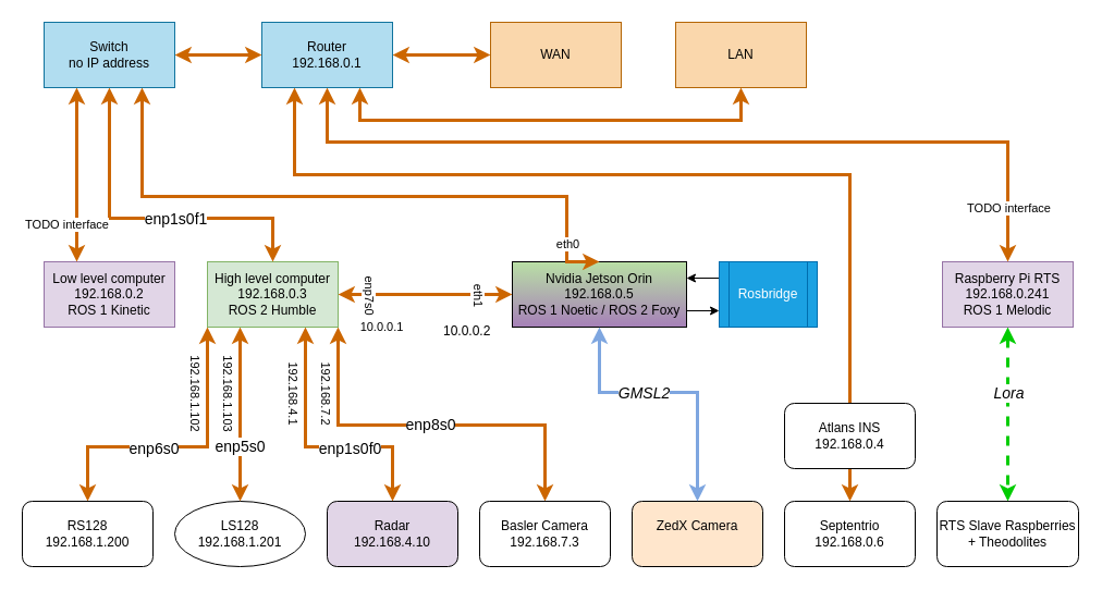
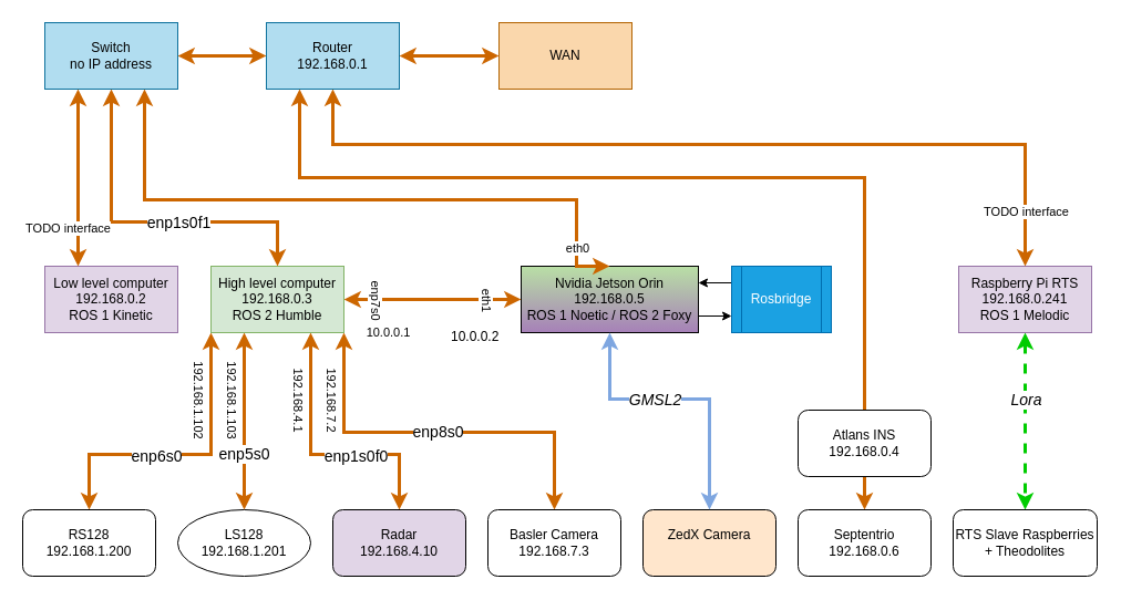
  <mxCell id="0" />
  <mxCell id="1" parent="0" />
  <mxCell id="2" style="edgeStyle=orthogonalEdgeStyle;rounded=0;orthogonalLoop=1;jettySize=auto;html=1;exitX=0;exitY=1;exitDx=0;exitDy=0;entryX=0.5;entryY=0;entryDx=0;entryDy=0;strokeColor=#CC6600;strokeWidth=3;startArrow=classic;startFill=1;" parent="1" source="11" target="14" edge="1"><mxGeometry relative="1" as="geometry"><Array as="points"><mxPoint x="190" y="410" /><mxPoint x="80" y="410" /></Array></mxGeometry></mxCell>
  <mxCell id="3" value="enp6s0" style="edgeLabel;html=1;align=center;verticalAlign=middle;resizable=0;points=[];fontSize=14;" parent="2" vertex="1" connectable="0"><mxGeometry x="-0.037" y="1" relative="1" as="geometry"><mxPoint x="-30" as="offset" /></mxGeometry></mxCell>
  <mxCell id="4" value="192.168.1.102" style="edgeLabel;html=1;align=center;verticalAlign=middle;resizable=0;points=[];rotation=90;" parent="2" vertex="1" connectable="0"><mxGeometry x="-0.696" y="-1" relative="1" as="geometry"><mxPoint x="-9" y="19" as="offset" /></mxGeometry></mxCell>
  <mxCell id="5" value="enp5s0" style="edgeStyle=orthogonalEdgeStyle;rounded=0;orthogonalLoop=1;jettySize=auto;html=1;entryX=0.5;entryY=0;entryDx=0;entryDy=0;strokeColor=#CC6600;strokeWidth=3;startArrow=classic;startFill=1;fontSize=14;" parent="1" source="11" target="15" edge="1"><mxGeometry x="0.375" relative="1" as="geometry"><Array as="points"><mxPoint x="220" y="340" /><mxPoint x="220" y="340" /></Array><mxPoint as="offset" /></mxGeometry></mxCell>
  <mxCell id="6" value="192.168.1.103" style="edgeLabel;html=1;align=center;verticalAlign=middle;resizable=0;points=[];rotation=90;" parent="5" vertex="1" connectable="0"><mxGeometry x="-0.475" y="3" relative="1" as="geometry"><mxPoint x="-13" y="18" as="offset" /></mxGeometry></mxCell>
  <mxCell id="7" style="edgeStyle=orthogonalEdgeStyle;rounded=0;orthogonalLoop=1;jettySize=auto;html=1;entryX=0.5;entryY=0;entryDx=0;entryDy=0;strokeColor=#CC6600;strokeWidth=3;exitX=0.75;exitY=1;exitDx=0;exitDy=0;startArrow=classic;startFill=1;" parent="1" source="11" target="16" edge="1"><mxGeometry relative="1" as="geometry"><Array as="points"><mxPoint x="280" y="410" /><mxPoint x="360" y="410" /></Array></mxGeometry></mxCell>
  <mxCell id="8" value="enp1s0f0" style="edgeLabel;html=1;align=center;verticalAlign=middle;resizable=0;points=[];fontSize=14;" parent="7" vertex="1" connectable="0"><mxGeometry x="-0.05" y="-1" relative="1" as="geometry"><mxPoint x="36" as="offset" /></mxGeometry></mxCell>
  <mxCell id="9" value="&lt;font style=&quot;font-size: 14px;&quot;&gt;enp8s0&lt;/font&gt;" style="edgeStyle=orthogonalEdgeStyle;rounded=0;orthogonalLoop=1;jettySize=auto;html=1;exitX=1;exitY=1;exitDx=0;exitDy=0;strokeColor=#CC6600;strokeWidth=3;startArrow=classic;startFill=1;" parent="1" source="11" target="17" edge="1"><mxGeometry relative="1" as="geometry"><Array as="points"><mxPoint x="310" y="390" /><mxPoint x="500" y="390" /></Array><mxPoint as="offset" /></mxGeometry></mxCell>
  <mxCell id="10" value="10.0.0.1" style="edgeStyle=orthogonalEdgeStyle;rounded=0;orthogonalLoop=1;jettySize=auto;html=1;startArrow=classic;startFill=1;strokeWidth=3;strokeColor=#CC6600;" parent="1" source="11" target="13" edge="1"><mxGeometry x="-0.5" y="-30" relative="1" as="geometry"><mxPoint as="offset" /></mxGeometry></mxCell>
  <mxCell id="11" value="&lt;div&gt;High level computer&lt;/div&gt;&lt;div&gt;192.168.0.3&lt;/div&gt;&lt;div&gt;ROS 2 Humble&lt;br&gt;&lt;/div&gt;" style="rounded=0;whiteSpace=wrap;html=1;fillColor=#d5e8d4;strokeColor=#82b366;" parent="1" vertex="1"><mxGeometry x="190" y="240" width="120" height="60" as="geometry" /></mxCell>
  <mxCell id="12" style="edgeStyle=orthogonalEdgeStyle;rounded=0;orthogonalLoop=1;jettySize=auto;html=1;exitX=1;exitY=0.75;exitDx=0;exitDy=0;entryX=0;entryY=0.75;entryDx=0;entryDy=0;" parent="1" source="13" target="38" edge="1"><mxGeometry relative="1" as="geometry" /></mxCell>
  <mxCell id="13" value="&lt;div&gt;Nvidia Jetson Orin&lt;br&gt;&lt;/div&gt;&lt;div&gt;192.168.0.5&lt;/div&gt;&lt;div&gt;ROS 1 Noetic / ROS 2 Foxy&lt;br&gt;&lt;/div&gt;" style="rounded=0;whiteSpace=wrap;html=1;gradientColor=#A680B8;fillColor=#B9E0A5;" parent="1" vertex="1"><mxGeometry x="470" y="240" width="160" height="60" as="geometry" /></mxCell>
  <mxCell id="14" value="&lt;div&gt;RS128&lt;/div&gt;&lt;div&gt;192.168.1.200&lt;br&gt;&lt;/div&gt;" style="rounded=1;whiteSpace=wrap;html=1;" parent="1" vertex="1"><mxGeometry x="20" y="460" width="120" height="60" as="geometry" /></mxCell>
  <mxCell id="15" value="&lt;div&gt;LS128&lt;br&gt;192.168.1.201&lt;/div&gt;" style="ellipse;whiteSpace=wrap;html=1;" parent="1" vertex="1"><mxGeometry x="160" y="460" width="120" height="60" as="geometry" /></mxCell>
  <mxCell id="16" value="&lt;div&gt;Radar&lt;/div&gt;&lt;div&gt;192.168.4.10&lt;br&gt;&lt;/div&gt;" style="rounded=1;whiteSpace=wrap;html=1;fillColor=#e1d5e7;" parent="1" vertex="1"><mxGeometry x="300" y="460" width="120" height="60" as="geometry" /></mxCell>
  <mxCell id="17" value="&lt;div&gt;Basler Camera&lt;br&gt;&lt;/div&gt;&lt;div&gt;192.168.7.3&lt;br&gt;&lt;/div&gt;" style="rounded=1;whiteSpace=wrap;html=1;" parent="1" vertex="1"><mxGeometry x="440" y="460" width="120" height="60" as="geometry" /></mxCell>
  <mxCell id="18" style="edgeStyle=orthogonalEdgeStyle;rounded=0;orthogonalLoop=1;jettySize=auto;html=1;exitX=0.5;exitY=1;exitDx=0;exitDy=0;entryX=0.5;entryY=0;entryDx=0;entryDy=0;fontSize=14;strokeColor=#00CC00;strokeWidth=3;dashed=1;startArrow=classic;startFill=1;" parent="1" source="20" target="39" edge="1"><mxGeometry relative="1" as="geometry" /></mxCell>
  <mxCell id="19" value="&lt;font style=&quot;font-size: 14px;&quot;&gt;Lora&lt;/font&gt;" style="edgeLabel;html=1;align=center;verticalAlign=middle;resizable=0;points=[];fontStyle=2" parent="18" vertex="1" connectable="0"><mxGeometry x="-0.15" relative="1" as="geometry"><mxPoint y="-8" as="offset" /></mxGeometry></mxCell>
  <mxCell id="20" value="&lt;div&gt;Raspberry Pi RTS&lt;br&gt;&lt;/div&gt;&lt;div&gt;192.168.0.241&lt;/div&gt;&lt;div&gt;ROS 1 Melodic&lt;br&gt;&lt;/div&gt;" style="rounded=0;whiteSpace=wrap;html=1;fillColor=#e1d5e7;strokeColor=#9673a6;" parent="1" vertex="1"><mxGeometry x="865" y="240" width="120" height="60" as="geometry" /></mxCell>
  <mxCell id="21" value="&lt;div&gt;Low level computer&lt;br&gt;&lt;/div&gt;&lt;div&gt;192.168.0.2&lt;/div&gt;&lt;div&gt;ROS 1 Kinetic&lt;br&gt;&lt;/div&gt;" style="rounded=0;whiteSpace=wrap;html=1;fillColor=#e1d5e7;strokeColor=#9673a6;" parent="1" vertex="1"><mxGeometry x="40" y="240" width="120" height="60" as="geometry" /></mxCell>
  <mxCell id="22" value="&lt;div&gt;ZedX Camera&lt;/div&gt;&lt;div&gt;&lt;br&gt;&lt;/div&gt;" style="rounded=1;whiteSpace=wrap;html=1;fillColor=#ffe6cc;" parent="1" vertex="1"><mxGeometry x="580" y="460" width="120" height="60" as="geometry" /></mxCell>
  <mxCell id="23" style="edgeStyle=orthogonalEdgeStyle;rounded=0;orthogonalLoop=1;jettySize=auto;html=1;entryX=0.5;entryY=0;entryDx=0;entryDy=0;strokeWidth=3;strokeColor=#7EA6E0;startArrow=classic;startFill=1;exitX=0.5;exitY=1;exitDx=0;exitDy=0;" parent="1" source="13" target="22" edge="1"><mxGeometry relative="1" as="geometry"><mxPoint x="530" y="300" as="sourcePoint" /><mxPoint x="652" y="455" as="targetPoint" /><Array as="points"><mxPoint x="550" y="360" /><mxPoint x="640" y="360" /></Array></mxGeometry></mxCell>
  <mxCell id="24" value="&lt;font style=&quot;font-size: 14px;&quot;&gt;GMSL2&lt;/font&gt;" style="edgeLabel;html=1;align=center;verticalAlign=middle;resizable=0;points=[];fontStyle=2" parent="23" vertex="1" connectable="0"><mxGeometry x="0.141" y="3" relative="1" as="geometry"><mxPoint x="-43" y="3" as="offset" /></mxGeometry></mxCell>
  <mxCell id="25" style="edgeStyle=orthogonalEdgeStyle;rounded=0;orthogonalLoop=1;jettySize=auto;html=1;exitX=0.25;exitY=1;exitDx=0;exitDy=0;strokeWidth=3;strokeColor=#CC6600;startArrow=classic;startFill=1;entryX=0.5;entryY=0;entryDx=0;entryDy=0;" parent="1" source="30" target="42" edge="1"><mxGeometry relative="1" as="geometry"><mxPoint x="390" y="70" as="sourcePoint" /><Array as="points"><mxPoint x="270" y="160" /><mxPoint x="780" y="160" /></Array><mxPoint x="760" y="170" as="targetPoint" /></mxGeometry></mxCell>
  <mxCell id="26" style="edgeStyle=orthogonalEdgeStyle;rounded=0;orthogonalLoop=1;jettySize=auto;html=1;exitX=0.5;exitY=1;exitDx=0;exitDy=0;strokeWidth=3;strokeColor=#CC6600;startArrow=classic;startFill=1;entryX=0.5;entryY=0;entryDx=0;entryDy=0;" parent="1" source="30" target="20" edge="1"><mxGeometry relative="1" as="geometry"><mxPoint x="930" y="170" as="targetPoint" /><Array as="points"><mxPoint x="300" y="130" /><mxPoint x="925" y="130" /></Array></mxGeometry></mxCell>
  <mxCell id="27" style="edgeStyle=orthogonalEdgeStyle;rounded=0;orthogonalLoop=1;jettySize=auto;html=1;exitX=0;exitY=0.5;exitDx=0;exitDy=0;startArrow=classic;startFill=1;strokeWidth=3;strokeColor=#CC6600;" parent="1" source="30" target="36" edge="1"><mxGeometry relative="1" as="geometry" /></mxCell>
  <mxCell id="28" style="edgeStyle=orthogonalEdgeStyle;rounded=0;orthogonalLoop=1;jettySize=auto;html=1;exitX=1;exitY=0.5;exitDx=0;exitDy=0;strokeWidth=3;strokeColor=#CC6600;startArrow=classic;startFill=1;" parent="1" source="30" edge="1"><mxGeometry relative="1" as="geometry"><mxPoint x="450" y="50" as="targetPoint" /><Array as="points"><mxPoint x="450" y="50" /><mxPoint x="450" y="50" /></Array></mxGeometry></mxCell>
- <mxCell id="29" style="edgeStyle=orthogonalEdgeStyle;rounded=0;orthogonalLoop=1;jettySize=auto;html=1;exitX=0.75;exitY=1;exitDx=0;exitDy=0;entryX=0.5;entryY=1;entryDx=0;entryDy=0;startArrow=classic;startFill=1;strokeWidth=3;strokeColor=#CC6600;" parent="1" source="30" target="40" edge="1"><mxGeometry relative="1" as="geometry"><Array as="points"><mxPoint x="330" y="110" /><mxPoint x="680" y="110" /></Array></mxGeometry></mxCell>
  <mxCell id="30" value="&lt;div&gt;Router&lt;br&gt;&lt;/div&gt;&lt;div&gt;192.168.0.1&lt;br&gt;&lt;/div&gt;" style="rounded=0;whiteSpace=wrap;html=1;fillColor=#b1ddf0;strokeColor=#10739e;" parent="1" vertex="1"><mxGeometry x="240" width="120" height="60" as="geometry" y="20" /></mxCell>
  <mxCell id="31" style="edgeStyle=orthogonalEdgeStyle;rounded=0;orthogonalLoop=1;jettySize=auto;html=1;exitX=0.25;exitY=1;exitDx=0;exitDy=0;entryX=0.25;entryY=0;entryDx=0;entryDy=0;strokeWidth=3;strokeColor=#CC6600;startArrow=classic;startFill=1;" parent="1" source="36" target="21" edge="1"><mxGeometry relative="1" as="geometry"><Array as="points"><mxPoint x="70" y="140" /><mxPoint x="70" y="140" /></Array></mxGeometry></mxCell>
  <mxCell id="32" style="edgeStyle=orthogonalEdgeStyle;rounded=0;orthogonalLoop=1;jettySize=auto;html=1;exitX=0.5;exitY=1;exitDx=0;exitDy=0;strokeWidth=3;strokeColor=#CC6600;startArrow=classic;startFill=1;entryX=0.5;entryY=0;entryDx=0;entryDy=0;" parent="1" source="36" target="11" edge="1"><mxGeometry relative="1" as="geometry"><Array as="points"><mxPoint x="100" y="200" /><mxPoint x="250" y="200" /></Array></mxGeometry></mxCell>
  <mxCell id="33" value="enp1s0f1" style="edgeLabel;html=1;align=center;verticalAlign=middle;resizable=0;points=[];fontSize=14;" parent="32" vertex="1" connectable="0"><mxGeometry x="-0.118" y="-4" relative="1" as="geometry"><mxPoint x="43" y="-4" as="offset" /></mxGeometry></mxCell>
  <mxCell id="34" style="edgeStyle=orthogonalEdgeStyle;rounded=0;orthogonalLoop=1;jettySize=auto;html=1;exitX=0.75;exitY=1;exitDx=0;exitDy=0;startArrow=classic;startFill=1;strokeWidth=3;strokeColor=#CC6600;entryX=0.5;entryY=0;entryDx=0;entryDy=0;" parent="1" source="36" target="13" edge="1"><mxGeometry relative="1" as="geometry"><Array as="points"><mxPoint x="130" y="180" /><mxPoint x="520" y="180" /></Array></mxGeometry></mxCell>
  <mxCell id="35" value="eth0" style="edgeLabel;html=1;align=center;verticalAlign=middle;resizable=0;points=[];" parent="34" vertex="1" connectable="0"><mxGeometry x="0.837" relative="1" as="geometry"><mxPoint as="offset" /></mxGeometry></mxCell>
  <mxCell id="36" value="&lt;div&gt;Switch&lt;br&gt;&lt;/div&gt;&lt;div&gt;no IP address&lt;br&gt;&lt;/div&gt;" style="rounded=0;whiteSpace=wrap;html=1;fillColor=#b1ddf0;strokeColor=#10739e;" parent="1" vertex="1"><mxGeometry x="40" width="120" height="60" as="geometry" y="20" /></mxCell>
  <mxCell id="37" style="edgeStyle=orthogonalEdgeStyle;rounded=0;orthogonalLoop=1;jettySize=auto;html=1;exitX=0;exitY=0.25;exitDx=0;exitDy=0;entryX=1;entryY=0.25;entryDx=0;entryDy=0;" parent="1" source="38" target="13" edge="1"><mxGeometry relative="1" as="geometry" /></mxCell>
  <mxCell id="38" value="Rosbridge" style="shape=process;whiteSpace=wrap;html=1;backgroundOutline=1;fillColor=#1ba1e2;strokeColor=#006EAF;fontColor=#ffffff;" parent="1" vertex="1"><mxGeometry x="660" y="240" width="90" height="60" as="geometry" /></mxCell>
  <mxCell id="39" value="&lt;div&gt;RTS Slave Raspberries&lt;/div&gt;&lt;div&gt;+ Theodolites&lt;br&gt;&lt;/div&gt;" style="rounded=1;whiteSpace=wrap;html=1;" parent="1" vertex="1"><mxGeometry x="860" y="460" width="130" height="60" as="geometry" /></mxCell>
- <mxCell id="40" value="LAN" style="rounded=0;whiteSpace=wrap;html=1;fillColor=#fad7ac;strokeColor=#b46504;" parent="1" vertex="1"><mxGeometry x="620" width="120" height="60" as="geometry" y="20" /></mxCell>
  <mxCell id="41" value="WAN" style="rounded=0;whiteSpace=wrap;html=1;fillColor=#fad7ac;strokeColor=#b46504;" parent="1" vertex="1"><mxGeometry x="450" width="120" height="60" as="geometry" y="20" /></mxCell>
  <mxCell id="42" value="&lt;div&gt;Septentrio&lt;br&gt;&lt;/div&gt;&lt;div&gt;192.168.0.6&lt;br&gt;&lt;/div&gt;" style="rounded=1;whiteSpace=wrap;html=1;" parent="1" vertex="1"><mxGeometry x="720" y="460" width="120" height="60" as="geometry" /></mxCell>
  <mxCell id="43" value="TODO interface" style="edgeLabel;html=1;align=center;verticalAlign=middle;resizable=0;points=[];" parent="1" vertex="1" connectable="0"><mxGeometry x="60" y="205" as="geometry" /></mxCell>
  <mxCell id="44" value="enp7s0" style="edgeLabel;html=1;align=center;verticalAlign=middle;resizable=0;points=[];rotation=90;" parent="1" vertex="1" connectable="0"><mxGeometry x="340" y="270" as="geometry" /></mxCell>
  <mxCell id="45" value="eth1" style="edgeLabel;html=1;align=center;verticalAlign=middle;resizable=0;points=[];rotation=90;" parent="1" vertex="1" connectable="0"><mxGeometry x="440" y="270" as="geometry" /></mxCell>
  <mxCell id="46" value="TODO interface" style="edgeLabel;html=1;align=center;verticalAlign=middle;resizable=0;points=[];rotation=0;" parent="1" vertex="1" connectable="0"><mxGeometry x="925" y="190" as="geometry" /></mxCell>
  <mxCell id="47" value="192.168.4.1" style="edgeLabel;html=1;align=center;verticalAlign=middle;resizable=0;points=[];rotation=90;" parent="1" vertex="1" connectable="0"><mxGeometry x="270" y="360" as="geometry" /></mxCell>
  <mxCell id="48" value="192.168.7.2" style="edgeLabel;html=1;align=center;verticalAlign=middle;resizable=0;points=[];rotation=90;" parent="1" vertex="1" connectable="0"><mxGeometry x="300" y="360" as="geometry" /></mxCell>
  <mxCell id="49" value="10.0.0.2" style="text;whiteSpace=wrap;html=1;" parent="1" vertex="1"><mxGeometry x="405" y="290" width="100" height="30" as="geometry" /></mxCell>
  <mxCell id="50" value="&lt;div&gt;Atlans INS&lt;br&gt;&lt;/div&gt;&lt;div&gt;192.168.0.4&lt;br&gt;&lt;/div&gt;" style="rounded=1;whiteSpace=wrap;html=1;" parent="1" vertex="1"><mxGeometry x="720" y="370" width="120" height="60" as="geometry" /></mxCell>
